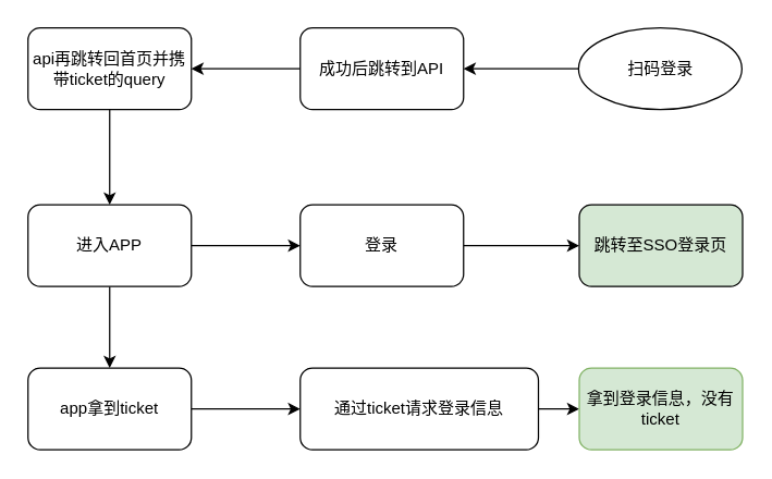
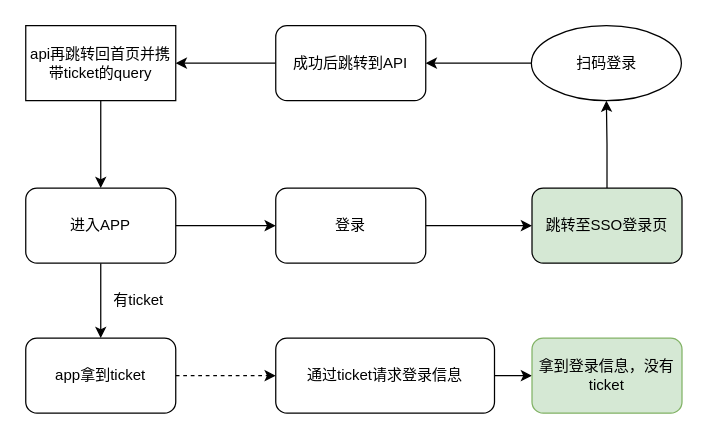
  <mxCell id="0" />
  <mxCell id="1" parent="0" />
  <mxCell id="2" value="" style="edgeStyle=orthogonalEdgeStyle;rounded=0;orthogonalLoop=1;jettySize=auto;html=1;" edge="1" parent="1" source="3" target="5"><mxGeometry relative="1" as="geometry" /></mxCell>
  <mxCell id="3" value="登录" style="rounded=1;whiteSpace=wrap;html=1;" vertex="1" parent="1"><mxGeometry x="220" y="150" width="120" height="60" as="geometry" /></mxCell>
+ <mxCell id="4" style="edgeStyle=orthogonalEdgeStyle;rounded=0;orthogonalLoop=1;jettySize=auto;html=1;exitX=0.5;exitY=0;exitDx=0;exitDy=0;entryX=0.5;entryY=1;entryDx=0;entryDy=0;" edge="1" parent="1" source="5" target="7"><mxGeometry relative="1" as="geometry" /></mxCell>
  <mxCell id="5" value="跳转至SSO登录页" style="whiteSpace=wrap;html=1;rounded=1;fillColor=#d5e8d4;" vertex="1" parent="1"><mxGeometry x="425" y="150" width="120" height="60" as="geometry" /></mxCell>
  <mxCell id="6" style="edgeStyle=orthogonalEdgeStyle;rounded=0;orthogonalLoop=1;jettySize=auto;html=1;exitX=0;exitY=0.5;exitDx=0;exitDy=0;entryX=1;entryY=0.5;entryDx=0;entryDy=0;" edge="1" parent="1" source="7" target="9"><mxGeometry relative="1" as="geometry" /></mxCell>
  <mxCell id="7" value="扫码登录" style="ellipse;whiteSpace=wrap;html=1;" vertex="1" parent="1"><mxGeometry x="424.5" y="20" width="120" height="60" as="geometry" /></mxCell>
  <mxCell id="8" style="edgeStyle=orthogonalEdgeStyle;rounded=0;orthogonalLoop=1;jettySize=auto;html=1;exitX=0;exitY=0.5;exitDx=0;exitDy=0;entryX=1;entryY=0.5;entryDx=0;entryDy=0;" edge="1" parent="1" source="9" target="11"><mxGeometry relative="1" as="geometry" /></mxCell>
  <mxCell id="9" value="成功后跳转到API" style="whiteSpace=wrap;html=1;rounded=1;" vertex="1" parent="1"><mxGeometry x="220" y="20" width="120" height="60" as="geometry" /></mxCell>
  <mxCell id="10" style="edgeStyle=orthogonalEdgeStyle;rounded=0;orthogonalLoop=1;jettySize=auto;html=1;exitX=0.5;exitY=1;exitDx=0;exitDy=0;entryX=0.5;entryY=0;entryDx=0;entryDy=0;" edge="1" parent="1" source="11" target="19"><mxGeometry relative="1" as="geometry" /></mxCell>
- <mxCell id="11" value="api再跳转回首页并携带ticket的query" style="whiteSpace=wrap;html=1;rounded=1;" vertex="1" parent="1"><mxGeometry x="20" y="20" width="120" height="60" as="geometry" /></mxCell>
- <mxCell id="12" value="" style="edgeStyle=orthogonalEdgeStyle;rounded=0;orthogonalLoop=1;jettySize=auto;html=1;" edge="1" parent="1" source="13" target="15"><mxGeometry relative="1" as="geometry" /></mxCell>
+ <mxCell id="11" value="api再跳转回首页并携带ticket的query" style="whiteSpace=wrap;html=1;rounded=0;" vertex="1" parent="1"><mxGeometry x="20" y="20" width="120" height="60" as="geometry" /></mxCell>
+ <mxCell id="12" value="" style="edgeStyle=orthogonalEdgeStyle;rounded=0;orthogonalLoop=1;jettySize=auto;html=1;dashed=1;" edge="1" parent="1" source="13" target="15"><mxGeometry relative="1" as="geometry" /></mxCell>
  <mxCell id="13" value="app拿到ticket" style="whiteSpace=wrap;html=1;rounded=1;" vertex="1" parent="1"><mxGeometry x="20" y="270" width="120" height="60" as="geometry" /></mxCell>
  <mxCell id="14" value="" style="edgeStyle=orthogonalEdgeStyle;rounded=0;orthogonalLoop=1;jettySize=auto;html=1;" edge="1" parent="1" source="15" target="16"><mxGeometry relative="1" as="geometry" /></mxCell>
  <mxCell id="15" value="通过ticket请求登录信息" style="whiteSpace=wrap;html=1;rounded=1;" vertex="1" parent="1"><mxGeometry x="220" y="270" width="175" height="60" as="geometry" /></mxCell>
  <mxCell id="16" value="拿到登录信息，没有ticket" style="whiteSpace=wrap;html=1;rounded=1;fillColor=#d5e8d4;strokeColor=#82b366;" vertex="1" parent="1"><mxGeometry x="425" y="270" width="120" height="60" as="geometry" /></mxCell>
  <mxCell id="17" style="edgeStyle=orthogonalEdgeStyle;rounded=0;orthogonalLoop=1;jettySize=auto;html=1;exitX=1;exitY=0.5;exitDx=0;exitDy=0;entryX=0;entryY=0.5;entryDx=0;entryDy=0;" edge="1" parent="1" source="19" target="3"><mxGeometry relative="1" as="geometry" /></mxCell>
  <mxCell id="18" value="" style="edgeStyle=orthogonalEdgeStyle;rounded=0;orthogonalLoop=1;jettySize=auto;html=1;" edge="1" parent="1" source="19"><mxGeometry relative="1" as="geometry"><mxPoint x="80" y="270" as="targetPoint" /></mxGeometry></mxCell>
  <mxCell id="19" value="进入APP" style="whiteSpace=wrap;html=1;rounded=1;" vertex="1" parent="1"><mxGeometry x="20" y="150" width="120" height="60" as="geometry" /></mxCell>
+ <mxCell id="20" value="有ticket" style="text;html=1;align=center;verticalAlign=middle;resizable=0;points=[];autosize=1;" vertex="1" parent="1"><mxGeometry x="80" y="230" width="60" height="20" as="geometry" /></mxCell>
